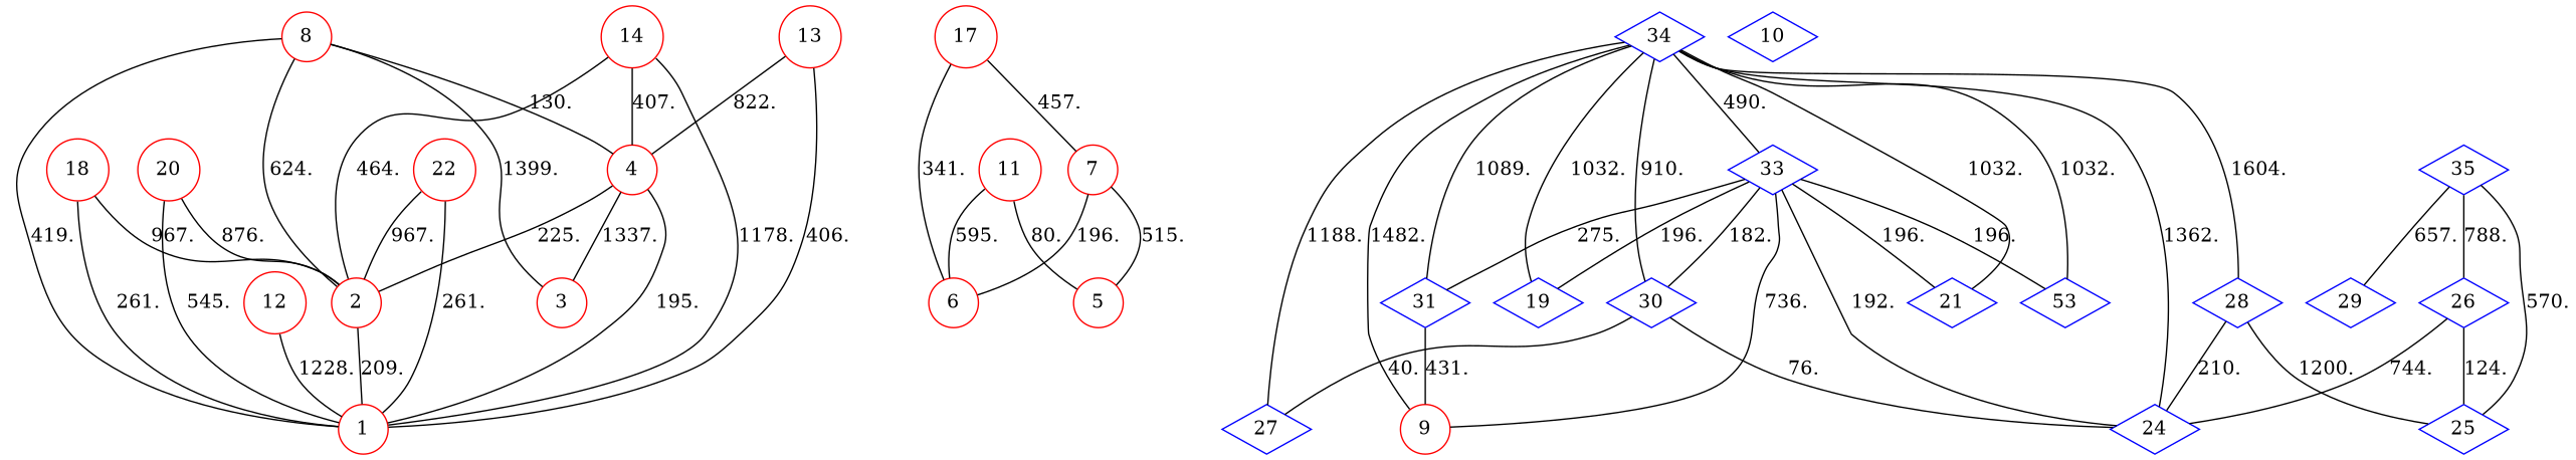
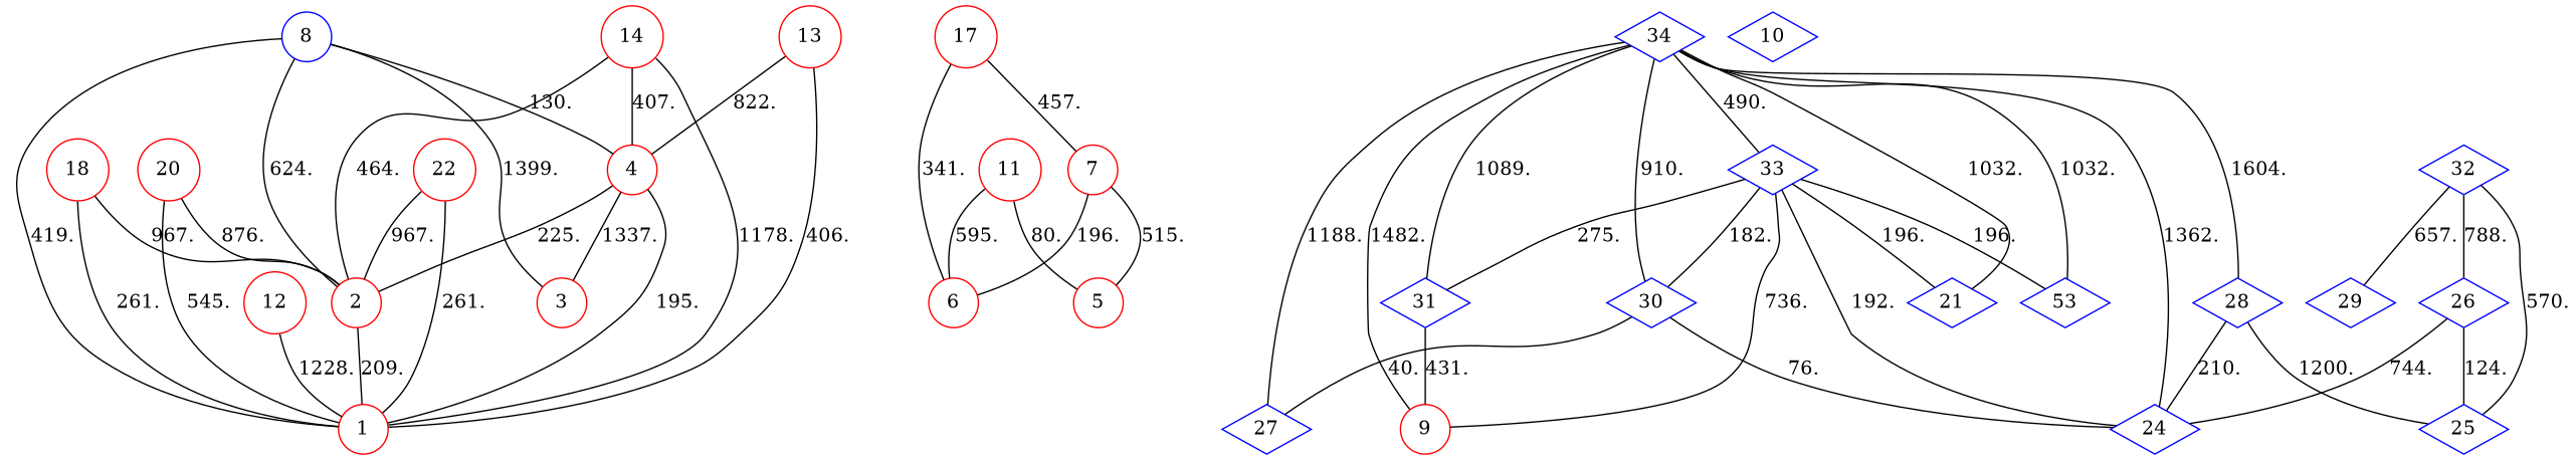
  graph {
    node [color="#FF0000" shape=circle]
    n1 [label=1]
    n2 [label=2]
    n3 [label=3]
    n4 [label=4]
    n5 [label=5]
    n6 [label=6]
    n7 [label=7]
-   n8 [label=8]
+   n8 [color="#0000FF" label=8]
    n9 [label=9]
    n10 [color="#0000FF" label=10 shape=diamond]
    n11 [label=11]
    n12 [label=12]
    n13 [label=13]
    n14 [label=14]
    n15 [label=17]
    n16 [label=18]
-   n17 [color="#0000FF" label=19 shape=diamond]
    n18 [label=20]
    n19 [color="#0000FF" label=21 shape=diamond]
    n20 [label=22]
    n21 [color="#0000FF" label=53 shape=diamond]
    n22 [color="#0000FF" label=24 shape=diamond]
    n23 [color="#0000FF" label=25 shape=diamond]
    n24 [color="#0000FF" label=26 shape=diamond]
    n25 [color="#0000FF" label=27 shape=diamond]
    n26 [color="#0000FF" label=28 shape=diamond]
    n27 [color="#0000FF" label=29 shape=diamond]
    n28 [color="#0000FF" label=30 shape=diamond]
    n29 [color="#0000FF" label=31 shape=diamond]
-   n30 [color="#0000FF" label=35 shape=diamond]
+   n30 [color="#0000FF" label=32 shape=diamond]
    n31 [color="#0000FF" label=33 shape=diamond]
    n32 [color="#0000FF" label=34 shape=diamond]
    n2 -- n1 [label=209.]
    n4 -- n1 [label=195.]
    n4 -- n2 [label=225.]
    n4 -- n3 [label=1337.]
    n7 -- n5 [label=515.]
    n7 -- n6 [label=196.]
    n8 -- n1 [label=419.]
    n8 -- n2 [label=624.]
    n8 -- n3 [label=1399.]
    n8 -- n4 [label=130.]
    n11 -- n5 [label=80.]
    n11 -- n6 [label=595.]
    n12 -- n1 [label=1228.]
    n13 -- n1 [label=406.]
    n13 -- n4 [label=822.]
    n14 -- n1 [label=1178.]
    n14 -- n2 [label=464.]
    n14 -- n4 [label=407.]
    n15 -- n6 [label=341.]
    n15 -- n7 [label=457.]
    n16 -- n1 [label=261.]
    n16 -- n2 [label=967.]
    n18 -- n1 [label=545.]
    n18 -- n2 [label=876.]
    n20 -- n1 [label=261.]
    n20 -- n2 [label=967.]
    n24 -- n22 [label=744.]
    n24 -- n23 [label=124.]
    n26 -- n22 [label=210.]
    n26 -- n23 [label=1200.]
    n28 -- n22 [label=76.]
    n28 -- n25 [label=40.]
    n29 -- n9 [label=431.]
    n30 -- n23 [label=570.]
    n30 -- n24 [label=788.]
    n30 -- n27 [label=657.]
    n31 -- n9 [label=736.]
-   n31 -- n17 [label=196.]
    n31 -- n19 [label=196.]
    n31 -- n21 [label=196.]
    n31 -- n22 [label=192.]
    n31 -- n28 [label=182.]
    n31 -- n29 [label=275.]
    n32 -- n9 [label=1482.]
-   n32 -- n17 [label=1032.]
    n32 -- n19 [label=1032.]
    n32 -- n21 [label=1032.]
    n32 -- n22 [label=1362.]
    n32 -- n25 [label=1188.]
    n32 -- n26 [label=1604.]
    n32 -- n28 [label=910.]
    n32 -- n29 [label=1089.]
    n32 -- n31 [label=490.]
  }
